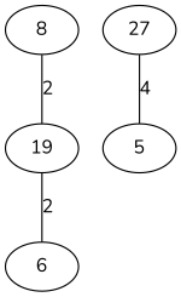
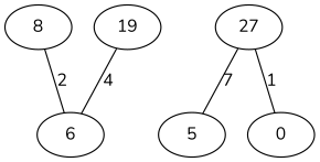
  graph {
    fontname=Nunito
    node [fontname=Nunito]
    edge [fontname=Nunito]
    8
    6
    27
    5
+   0
    19
-   8 -- 19 [label=2]
-   27 -- 5 [label=4]
-   19 -- 6 [label=2]
+   8 -- 6 [label=2]
+   27 -- 5 [label=7]
+   27 -- 0 [label=1]
+   19 -- 6 [label=4]
  }
